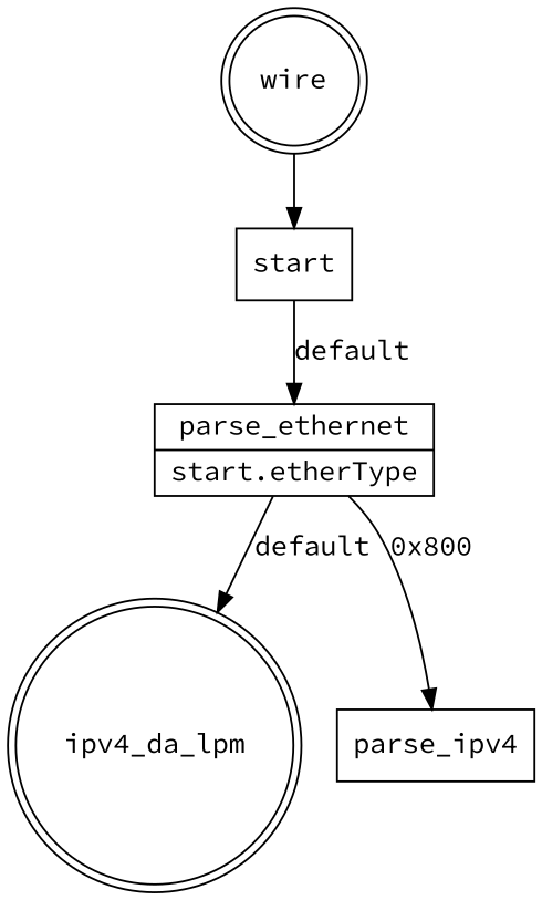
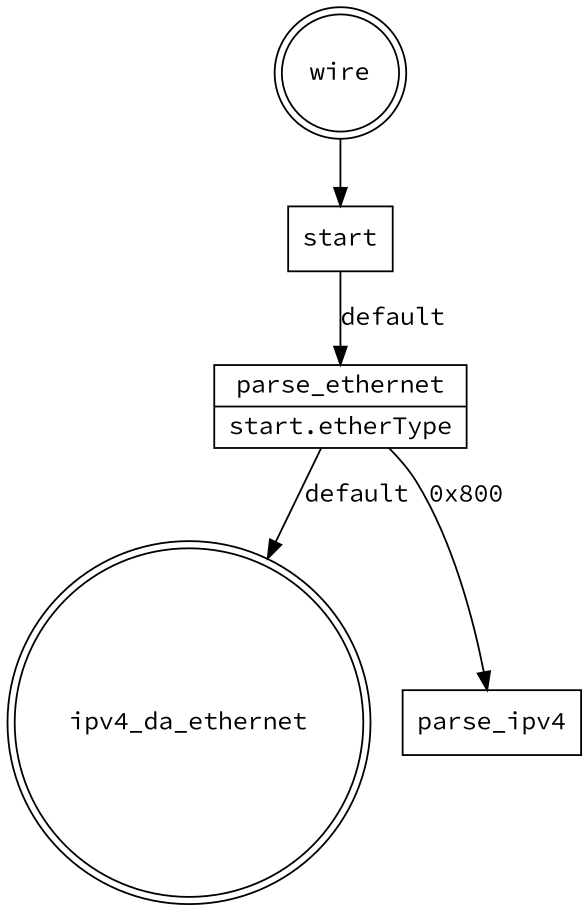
  digraph {
    fontname="Source Code Pro"
    node [fontname="Source Code Pro" shape=record]
    edge [fontname="Source Code Pro"]
    wire [shape=doublecircle]
    n2 [label="{start}"]
    n3 [label="{parse_ethernet | {start.etherType}}"]
-   n4 [label=ipv4_da_lpm shape=doublecircle]
+   n4 [label=ipv4_da_ethernet shape=doublecircle]
    n5 [label="{parse_ipv4}"]
    wire -> n2
    n2 -> n3 [label=default]
    n3 -> n4 [label=default]
    n3 -> n5 [label="0x800"]
  }
